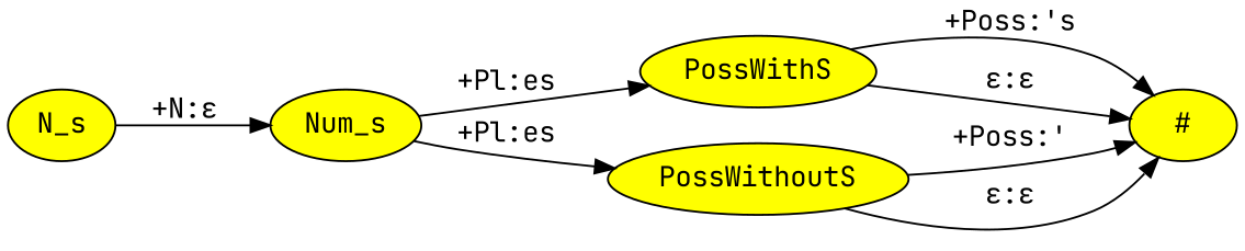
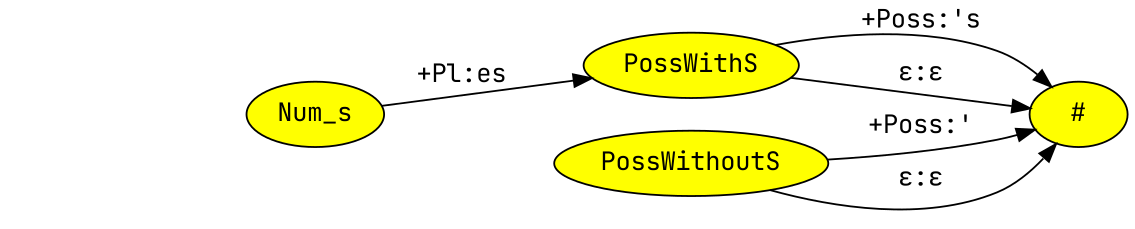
  digraph {
    fontname="JetBrains Mono"
    rankdir=LR
    node [fillcolor=yellow fontname="JetBrains Mono" shape=ellipse style=filled]
    edge [fontname="JetBrains Mono"]
-   n1 [label=N_s]
    n2 [label=Num_s]
    n3 [label=PossWithS]
    n4 [label=PossWithoutS]
    "#"
-   n1 -> n2 [label="+N:ε "]
    n2 -> n3 [label="+Pl:es "]
-   n2 -> n4 [label="+Pl:es "]
    n3 -> "#" [label="+Poss:'s "]
    n3 -> "#" [label="ε:ε "]
    n4 -> "#" [label="+Poss:' "]
    n4 -> "#" [label="ε:ε "]
  }
